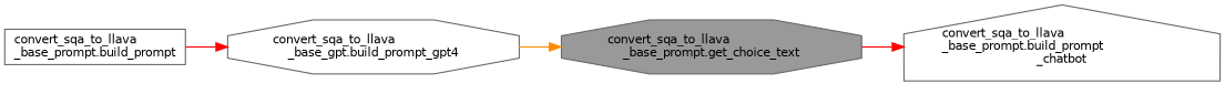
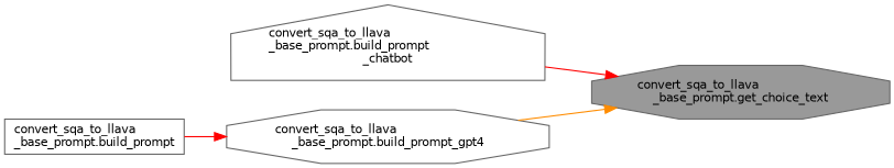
  digraph {
    rankdir=RL
    node [color=grey40 fillcolor=white fontname=Helvetica fontsize=10 shape=octagon style=filled]
    edge [color=red dir=back fontname=Helvetica fontsize=10 labelfontname=Helvetica labelfontsize=10 style=solid]
    n1 [color=gray40 fillcolor=grey60 fontcolor=black height=0.2 label="convert_sqa_to_llava\l_base_prompt.get_choice_text" width=0.4]
    n2 [height=0.2 label="convert_sqa_to_llava\l_base_prompt.build_prompt\l_chatbot" shape=house width=0.4]
-   n3 [height=0.2 label="convert_sqa_to_llava\l_base_gpt.build_prompt_gpt4" width=0.4]
+   n3 [height=0.2 label="convert_sqa_to_llava\l_base_prompt.build_prompt_gpt4" width=0.4]
    n4 [height=0.2 label="convert_sqa_to_llava\l_base_prompt.build_prompt" shape=box width=0.4]
-   n2 -> n1
+   n1 -> n2
    n1 -> n3 [color=darkorange]
    n3 -> n4
  }
